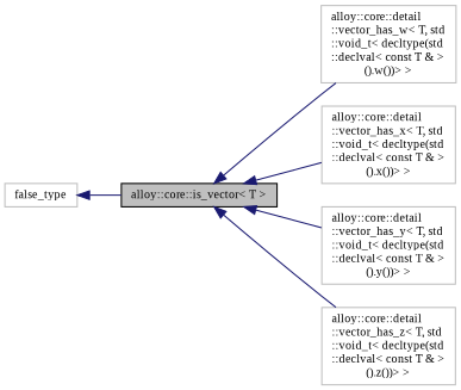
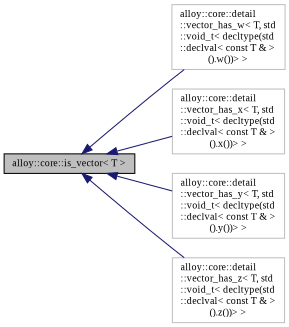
  digraph {
    rankdir=LR
    fontname="Liberation Serif"
    node [color=grey75 fillcolor=white fontname="Liberation Serif" fontsize=10 shape=record style=filled]
    edge [color=midnightblue dir=back fontname="Liberation Serif" fontsize=10 labelfontname=Helvetica labelfontsize=10 style=solid]
    n1 [color=black fillcolor=grey75 fontcolor=black height=0.2 label="alloy::core::is_vector\< T \>" width=0.4]
    n2 [height=0.2 label="alloy::core::detail\l::vector_has_w\< T, std\l::void_t\< decltype(std\l::declval\< const T & \>\l().w())\> \>" width=0.4]
    n3 [height=0.2 label="alloy::core::detail\l::vector_has_x\< T, std\l::void_t\< decltype(std\l::declval\< const T & \>\l().x())\> \>" width=0.4]
    n4 [height=0.2 label="alloy::core::detail\l::vector_has_y\< T, std\l::void_t\< decltype(std\l::declval\< const T & \>\l().y())\> \>" width=0.4]
    n5 [height=0.2 label="alloy::core::detail\l::vector_has_z\< T, std\l::void_t\< decltype(std\l::declval\< const T & \>\l().z())\> \>" width=0.4]
-   n6 [height=0.2 label=false_type width=0.4]
    n1 -> n2
    n1 -> n3
    n1 -> n4
    n1 -> n5
-   n6 -> n1
  }
